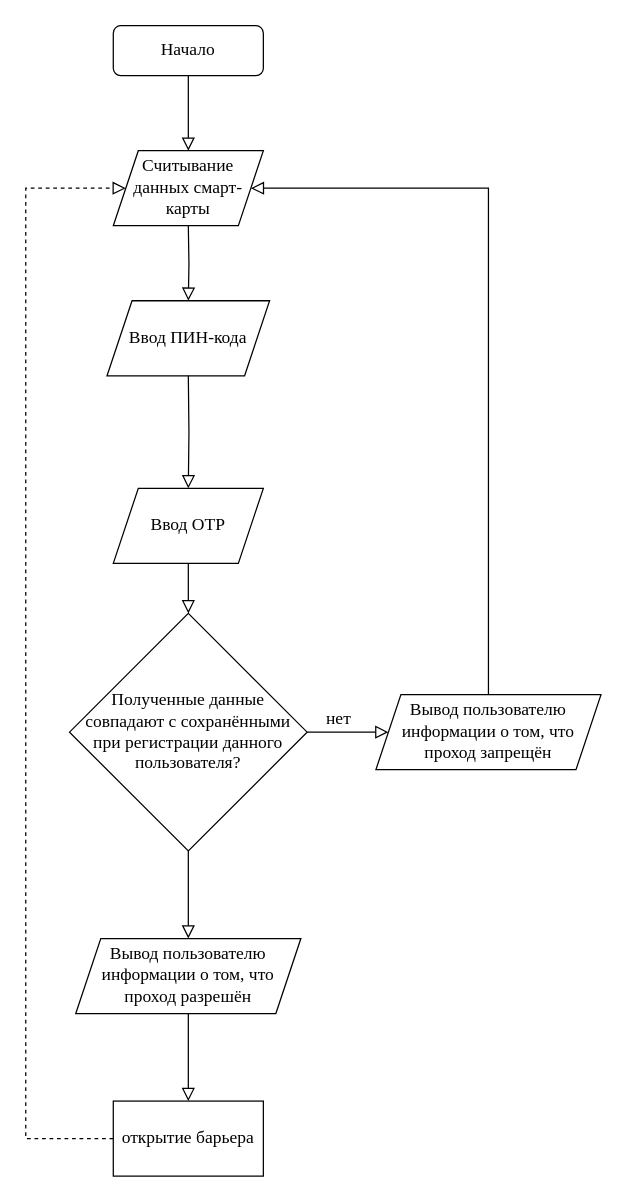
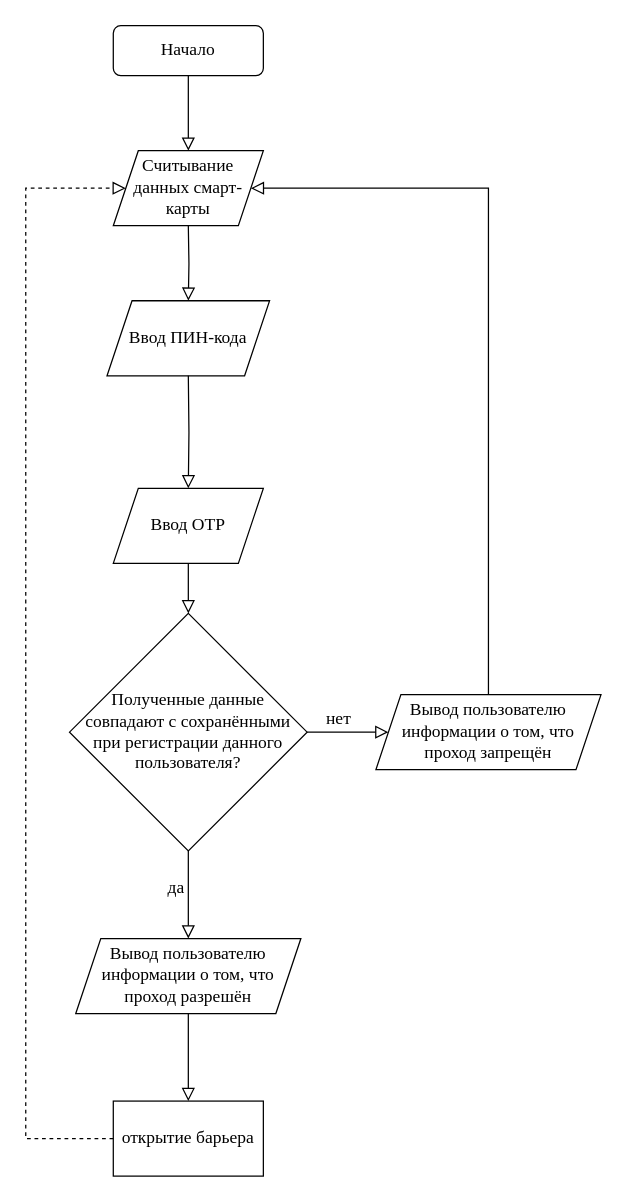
  <mxCell id="0" />
  <mxCell id="1" parent="0" />
  <mxCell id="2" value="" style="rounded=0;html=1;jettySize=auto;orthogonalLoop=1;fontSize=11;endArrow=block;endFill=0;endSize=8;strokeWidth=1;shadow=0;labelBackgroundColor=none;edgeStyle=orthogonalEdgeStyle;entryX=0.5;entryY=0;entryDx=0;entryDy=0;" parent="1" source="3" edge="1"><mxGeometry relative="1" as="geometry"><mxPoint x="150" y="120" as="targetPoint" /></mxGeometry></mxCell>
  <mxCell id="3" value="&lt;font style=&quot;font-size: 14px;&quot; face=&quot;Times New Roman&quot;&gt;Начало&lt;/font&gt;" style="rounded=1;whiteSpace=wrap;html=1;fontSize=12;glass=0;strokeWidth=1;shadow=0;" parent="1" vertex="1"><mxGeometry x="90" y="20" width="120" height="40" as="geometry" /></mxCell>
  <mxCell id="4" value="" style="rounded=0;html=1;jettySize=auto;orthogonalLoop=1;fontSize=11;endArrow=block;endFill=0;endSize=8;strokeWidth=1;shadow=0;labelBackgroundColor=none;edgeStyle=orthogonalEdgeStyle;entryX=0.5;entryY=0;entryDx=0;entryDy=0;exitX=0.5;exitY=1;exitDx=0;exitDy=0;" edge="1" parent="1" target="6"><mxGeometry relative="1" as="geometry"><mxPoint x="150" y="180" as="sourcePoint" /><mxPoint x="150" y="230" as="targetPoint" /></mxGeometry></mxCell>
  <mxCell id="5" value="&lt;font style=&quot;font-size: 14px;&quot;&gt;Считывание данных смарт-карты&lt;/font&gt;" style="shape=parallelogram;perimeter=parallelogramPerimeter;whiteSpace=wrap;html=1;fixedSize=1;fontFamily=Times New Roman;fontSize=14;" vertex="1" parent="1"><mxGeometry x="90" y="120" width="120" height="60" as="geometry" /></mxCell>
  <mxCell id="6" value="&lt;font style=&quot;font-size: 14px;&quot;&gt;Ввод ПИН-кода&lt;/font&gt;" style="shape=parallelogram;perimeter=parallelogramPerimeter;whiteSpace=wrap;html=1;fixedSize=1;fontFamily=Times New Roman;fontSize=14;" vertex="1" parent="1"><mxGeometry x="85" y="240" width="130" height="60" as="geometry" /></mxCell>
  <mxCell id="7" value="Ввод OTP" style="shape=parallelogram;perimeter=parallelogramPerimeter;whiteSpace=wrap;html=1;fixedSize=1;fontFamily=Times New Roman;fontSize=14;" vertex="1" parent="1"><mxGeometry x="90" y="390" width="120" height="60" as="geometry" /></mxCell>
  <mxCell id="8" value="" style="rounded=0;html=1;jettySize=auto;orthogonalLoop=1;fontSize=11;endArrow=block;endFill=0;endSize=8;strokeWidth=1;shadow=0;labelBackgroundColor=none;edgeStyle=orthogonalEdgeStyle;entryX=0.5;entryY=0;entryDx=0;entryDy=0;" edge="1" parent="1" target="7"><mxGeometry relative="1" as="geometry"><mxPoint x="150" y="300" as="sourcePoint" /><mxPoint x="160" y="250" as="targetPoint" /></mxGeometry></mxCell>
  <mxCell id="9" value="Полученные данные совпадают с сохранёнными при регистрации данного пользователя?" style="rhombus;whiteSpace=wrap;html=1;fontFamily=Times New Roman;fontSize=14;" vertex="1" parent="1"><mxGeometry x="55" y="490" width="190" height="190" as="geometry" /></mxCell>
  <mxCell id="10" value="" style="rounded=0;html=1;jettySize=auto;orthogonalLoop=1;fontSize=11;endArrow=block;endFill=0;endSize=8;strokeWidth=1;shadow=0;labelBackgroundColor=none;edgeStyle=orthogonalEdgeStyle;entryX=0.5;entryY=0;entryDx=0;entryDy=0;exitX=0.5;exitY=1;exitDx=0;exitDy=0;" edge="1" parent="1" source="7" target="9"><mxGeometry relative="1" as="geometry"><mxPoint x="160" y="310" as="sourcePoint" /><mxPoint x="160" y="380" as="targetPoint" /></mxGeometry></mxCell>
  <mxCell id="11" value="" style="rounded=0;html=1;jettySize=auto;orthogonalLoop=1;fontSize=11;endArrow=block;endFill=0;endSize=8;strokeWidth=1;shadow=0;labelBackgroundColor=none;edgeStyle=orthogonalEdgeStyle;exitX=0.5;exitY=1;exitDx=0;exitDy=0;entryX=0.5;entryY=0;entryDx=0;entryDy=0;" edge="1" parent="1" source="9"><mxGeometry relative="1" as="geometry"><mxPoint x="160" y="440" as="sourcePoint" /><mxPoint x="150" y="750" as="targetPoint" /></mxGeometry></mxCell>
+ <mxCell id="12" value="да" style="text;html=1;align=center;verticalAlign=middle;resizable=0;points=[];autosize=1;strokeColor=none;fillColor=none;fontSize=14;fontFamily=Times New Roman;" vertex="1" parent="1"><mxGeometry x="120" y="695" width="40" height="30" as="geometry" /></mxCell>
  <mxCell id="13" value="Вывод пользователю информации о том, что проход разрешён" style="shape=parallelogram;perimeter=parallelogramPerimeter;whiteSpace=wrap;html=1;fixedSize=1;fontFamily=Times New Roman;fontSize=14;" vertex="1" parent="1"><mxGeometry x="60" y="750" width="180" height="60" as="geometry" /></mxCell>
  <mxCell id="14" value="открытие барьера" style="rounded=0;whiteSpace=wrap;html=1;fontFamily=Times New Roman;fontSize=14;" vertex="1" parent="1"><mxGeometry x="90" y="880" width="120" height="60" as="geometry" /></mxCell>
  <mxCell id="15" value="" style="rounded=0;html=1;jettySize=auto;orthogonalLoop=1;fontSize=11;endArrow=block;endFill=0;endSize=8;strokeWidth=1;shadow=0;labelBackgroundColor=none;edgeStyle=orthogonalEdgeStyle;exitX=0.5;exitY=1;exitDx=0;exitDy=0;entryX=0.5;entryY=0;entryDx=0;entryDy=0;" edge="1" parent="1" source="13" target="14"><mxGeometry relative="1" as="geometry"><mxPoint x="160" y="690" as="sourcePoint" /><mxPoint x="160" y="760" as="targetPoint" /></mxGeometry></mxCell>
  <mxCell id="16" value="" style="rounded=0;html=1;jettySize=auto;orthogonalLoop=1;fontSize=11;endArrow=block;endFill=0;endSize=8;strokeWidth=1;shadow=0;labelBackgroundColor=none;edgeStyle=orthogonalEdgeStyle;exitX=0;exitY=0.5;exitDx=0;exitDy=0;entryX=0;entryY=0.5;entryDx=0;entryDy=0;dashed=1;" edge="1" parent="1" source="14" target="5"><mxGeometry relative="1" as="geometry"><mxPoint x="160" y="820" as="sourcePoint" /><mxPoint x="30" y="150" as="targetPoint" /><Array as="points"><mxPoint x="20" y="910" /><mxPoint x="20" y="150" /></Array></mxGeometry></mxCell>
  <mxCell id="17" value="" style="rounded=0;html=1;jettySize=auto;orthogonalLoop=1;fontSize=11;endArrow=block;endFill=0;endSize=8;strokeWidth=1;shadow=0;labelBackgroundColor=none;edgeStyle=orthogonalEdgeStyle;exitX=1;exitY=0.5;exitDx=0;exitDy=0;" edge="1" parent="1" source="9"><mxGeometry relative="1" as="geometry"><mxPoint x="160" y="690" as="sourcePoint" /><mxPoint x="310" y="585" as="targetPoint" /></mxGeometry></mxCell>
  <mxCell id="18" value="нет" style="text;html=1;align=center;verticalAlign=middle;resizable=0;points=[];autosize=1;strokeColor=none;fillColor=none;fontSize=14;fontFamily=Times New Roman;" vertex="1" parent="1"><mxGeometry x="250" y="560" width="40" height="30" as="geometry" /></mxCell>
  <mxCell id="19" value="Вывод пользователю информации о том, что проход запрещён" style="shape=parallelogram;perimeter=parallelogramPerimeter;whiteSpace=wrap;html=1;fixedSize=1;fontFamily=Times New Roman;fontSize=14;" vertex="1" parent="1"><mxGeometry x="300" y="555" width="180" height="60" as="geometry" /></mxCell>
  <mxCell id="20" value="" style="rounded=0;html=1;jettySize=auto;orthogonalLoop=1;fontSize=11;endArrow=block;endFill=0;endSize=8;strokeWidth=1;shadow=0;labelBackgroundColor=none;edgeStyle=orthogonalEdgeStyle;exitX=0.5;exitY=0;exitDx=0;exitDy=0;entryX=1;entryY=0.5;entryDx=0;entryDy=0;" edge="1" parent="1" source="19" target="5"><mxGeometry relative="1" as="geometry"><mxPoint x="160" y="440" as="sourcePoint" /><mxPoint x="380" y="380" as="targetPoint" /><Array as="points"><mxPoint x="390" y="150" /></Array></mxGeometry></mxCell>
